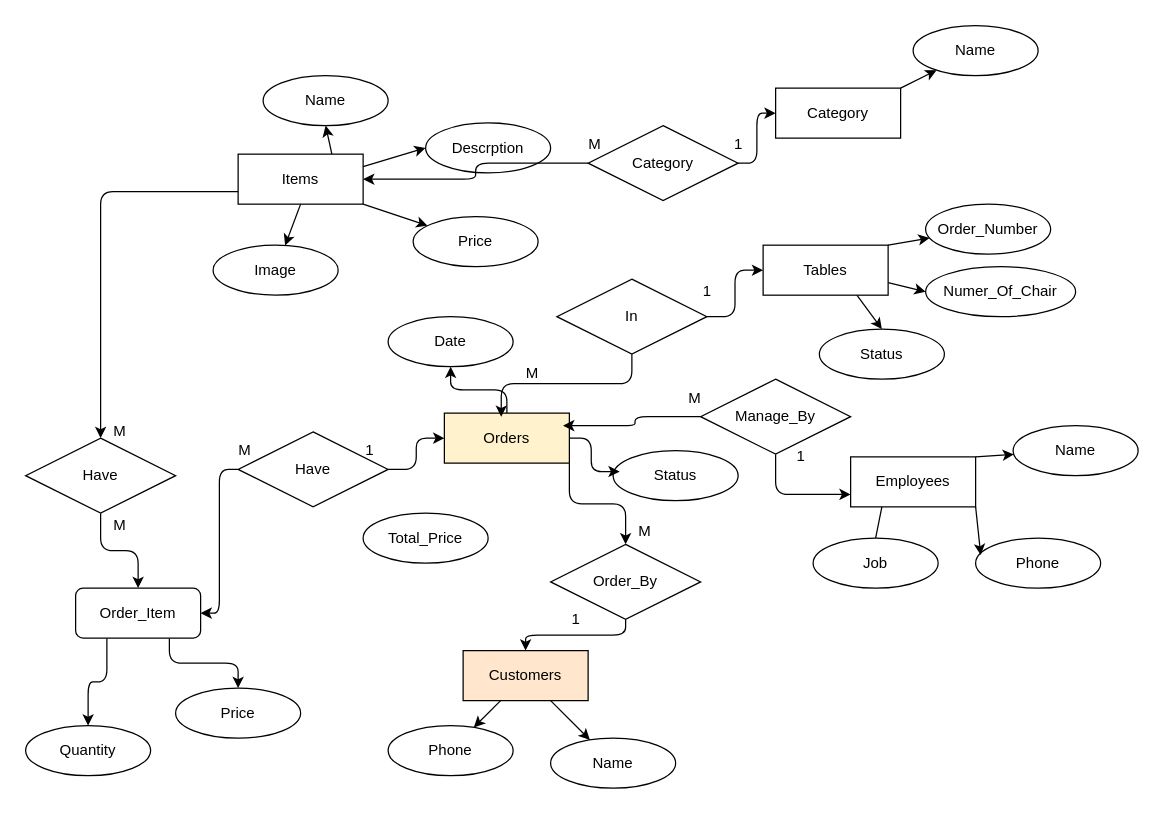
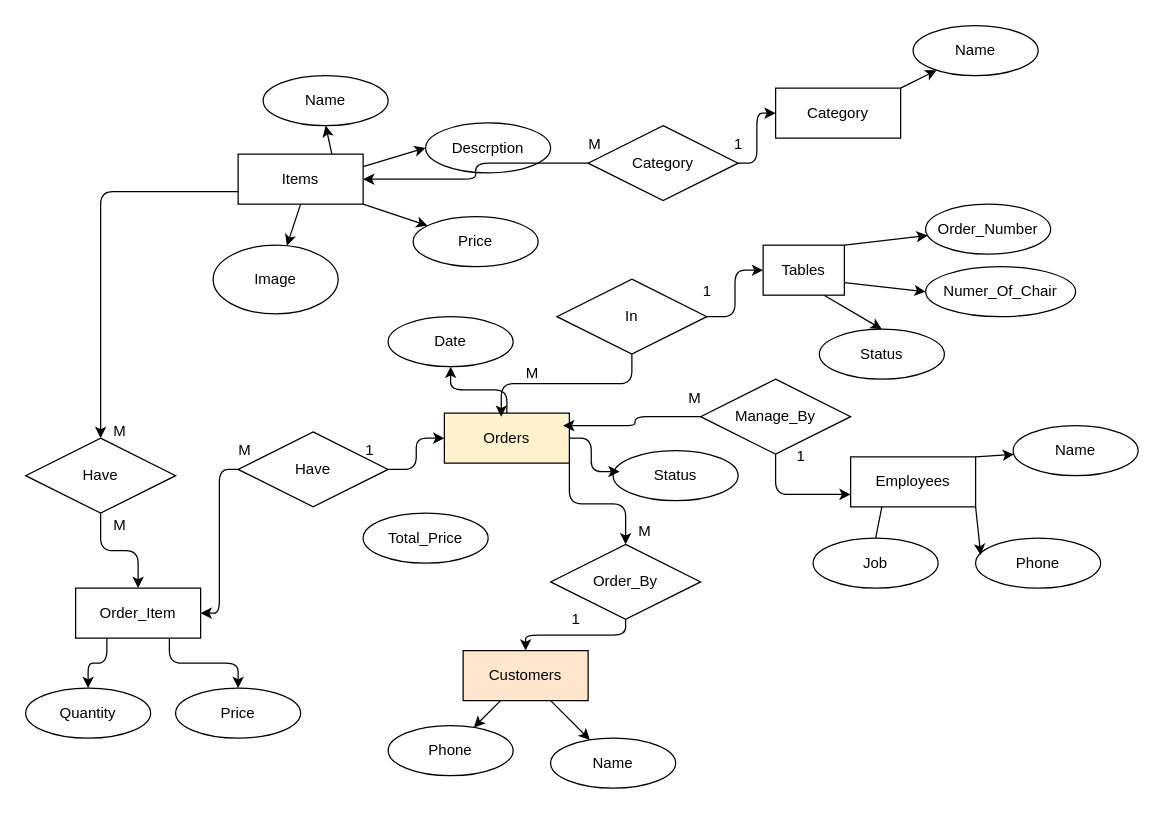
  <mxCell id="0" />
  <mxCell id="1" parent="0" />
  <mxCell id="2" style="edgeStyle=none;html=1;exitX=0.75;exitY=0;exitDx=0;exitDy=0;entryX=0.5;entryY=1;entryDx=0;entryDy=0;" edge="1" parent="1" source="6" target="7"><mxGeometry relative="1" as="geometry" /></mxCell>
  <mxCell id="3" style="edgeStyle=none;html=1;exitX=1;exitY=1;exitDx=0;exitDy=0;" edge="1" parent="1" source="6" target="9"><mxGeometry relative="1" as="geometry" /></mxCell>
  <mxCell id="4" style="edgeStyle=none;html=1;exitX=0.5;exitY=1;exitDx=0;exitDy=0;" edge="1" parent="1" source="6" target="10"><mxGeometry relative="1" as="geometry" /></mxCell>
  <mxCell id="5" style="edgeStyle=orthogonalEdgeStyle;html=1;exitX=0;exitY=0.75;exitDx=0;exitDy=0;" edge="1" parent="1" source="6" target="50"><mxGeometry relative="1" as="geometry" /></mxCell>
  <mxCell id="6" value="Items" style="whiteSpace=wrap;html=1;align=center;" vertex="1" parent="1"><mxGeometry x="190" y="122.82" width="100" height="40" as="geometry" /></mxCell>
  <mxCell id="7" value="Name" style="ellipse;whiteSpace=wrap;html=1;align=center;" vertex="1" parent="1"><mxGeometry x="210" y="60" width="100" height="40" as="geometry" /></mxCell>
  <mxCell id="8" value="Descrption" style="ellipse;whiteSpace=wrap;html=1;align=center;" vertex="1" parent="1"><mxGeometry x="340" y="97.82" width="100" height="40" as="geometry" /></mxCell>
  <mxCell id="9" value="Price" style="ellipse;whiteSpace=wrap;html=1;align=center;" vertex="1" parent="1"><mxGeometry x="330" y="172.82" width="100" height="40" as="geometry" /></mxCell>
- <mxCell id="10" value="Image" style="ellipse;whiteSpace=wrap;html=1;align=center;" vertex="1" parent="1"><mxGeometry x="170" y="195.64" width="100" height="40" as="geometry" /></mxCell>
+ <mxCell id="10" value="Image" style="ellipse;whiteSpace=wrap;html=1;align=center;" vertex="1" parent="1"><mxGeometry x="170" y="195.64" width="100" height="55" as="geometry" /></mxCell>
  <mxCell id="11" style="edgeStyle=none;html=1;exitX=1;exitY=0.25;exitDx=0;exitDy=0;entryX=0;entryY=0.5;entryDx=0;entryDy=0;" edge="1" parent="1" source="6" target="8"><mxGeometry relative="1" as="geometry" /></mxCell>
  <mxCell id="12" style="edgeStyle=none;html=1;exitX=1;exitY=0;exitDx=0;exitDy=0;" edge="1" parent="1" source="13" target="14"><mxGeometry relative="1" as="geometry" /></mxCell>
  <mxCell id="13" value="Category" style="whiteSpace=wrap;html=1;align=center;" vertex="1" parent="1"><mxGeometry x="620" y="70" width="100" height="40" as="geometry" /></mxCell>
  <mxCell id="14" value="Name" style="ellipse;whiteSpace=wrap;html=1;align=center;" vertex="1" parent="1"><mxGeometry x="730" y="20" width="100" height="40" as="geometry" /></mxCell>
  <mxCell id="15" style="edgeStyle=none;html=1;exitX=1;exitY=0;exitDx=0;exitDy=0;" edge="1" parent="1" source="18" target="19"><mxGeometry relative="1" as="geometry" /></mxCell>
  <mxCell id="16" style="edgeStyle=none;html=1;exitX=1;exitY=0.75;exitDx=0;exitDy=0;entryX=0;entryY=0.5;entryDx=0;entryDy=0;" edge="1" parent="1" source="18" target="20"><mxGeometry relative="1" as="geometry" /></mxCell>
  <mxCell id="17" style="edgeStyle=none;html=1;exitX=0.75;exitY=1;exitDx=0;exitDy=0;entryX=0.5;entryY=0;entryDx=0;entryDy=0;" edge="1" parent="1" source="18" target="21"><mxGeometry relative="1" as="geometry" /></mxCell>
- <mxCell id="18" value="Tables" style="whiteSpace=wrap;html=1;align=center;" vertex="1" parent="1"><mxGeometry x="610" y="195.64" width="100" height="40" as="geometry" /></mxCell>
+ <mxCell id="18" value="Tables" style="whiteSpace=wrap;html=1;align=center;" vertex="1" parent="1"><mxGeometry x="610" y="195.64" width="65" height="40" as="geometry" /></mxCell>
  <mxCell id="19" value="Order_Number" style="ellipse;whiteSpace=wrap;html=1;align=center;" vertex="1" parent="1"><mxGeometry x="740" y="162.82" width="100" height="40" as="geometry" /></mxCell>
  <mxCell id="20" value="Numer_Of_Chair" style="ellipse;whiteSpace=wrap;html=1;align=center;" vertex="1" parent="1"><mxGeometry x="740" y="212.82" width="120" height="40" as="geometry" /></mxCell>
  <mxCell id="21" value="Status" style="ellipse;whiteSpace=wrap;html=1;align=center;" vertex="1" parent="1"><mxGeometry x="655" y="262.82" width="100" height="40" as="geometry" /></mxCell>
  <mxCell id="22" value="Status" style="ellipse;whiteSpace=wrap;html=1;align=center;" vertex="1" parent="1"><mxGeometry x="490" y="360" width="100" height="40" as="geometry" /></mxCell>
  <mxCell id="23" value="1" style="text;html=1;align=center;verticalAlign=middle;resizable=0;points=[];autosize=1;strokeColor=none;fillColor=none;" vertex="1" parent="1"><mxGeometry x="550" y="217.82" width="30" height="30" as="geometry" /></mxCell>
  <mxCell id="24" value="M" style="text;html=1;align=center;verticalAlign=middle;resizable=0;points=[];autosize=1;strokeColor=none;fillColor=none;" vertex="1" parent="1"><mxGeometry x="410" y="282.82" width="30" height="30" as="geometry" /></mxCell>
  <mxCell id="25" style="edgeStyle=none;html=1;exitX=0.25;exitY=1;exitDx=0;exitDy=0;entryX=0.5;entryY=0;entryDx=0;entryDy=0;endArrow=none;" edge="1" parent="1" source="27" target="30"><mxGeometry relative="1" as="geometry" /></mxCell>
  <mxCell id="26" style="edgeStyle=none;html=1;exitX=1;exitY=0;exitDx=0;exitDy=0;" edge="1" parent="1" source="27" target="28"><mxGeometry relative="1" as="geometry" /></mxCell>
  <mxCell id="27" value="Employees" style="whiteSpace=wrap;html=1;align=center;" vertex="1" parent="1"><mxGeometry x="680" y="365" width="100" height="40" as="geometry" /></mxCell>
  <mxCell id="28" value="Name" style="ellipse;whiteSpace=wrap;html=1;align=center;" vertex="1" parent="1"><mxGeometry x="810" y="340" width="100" height="40" as="geometry" /></mxCell>
  <mxCell id="29" value="Phone" style="ellipse;whiteSpace=wrap;html=1;align=center;" vertex="1" parent="1"><mxGeometry x="780" y="430" width="100" height="40" as="geometry" /></mxCell>
  <mxCell id="30" value="Job" style="ellipse;whiteSpace=wrap;html=1;align=center;" vertex="1" parent="1"><mxGeometry x="650" y="430" width="100" height="40" as="geometry" /></mxCell>
  <mxCell id="31" style="edgeStyle=none;html=1;exitX=1;exitY=1;exitDx=0;exitDy=0;entryX=0.041;entryY=0.339;entryDx=0;entryDy=0;entryPerimeter=0;" edge="1" parent="1" source="27" target="29"><mxGeometry relative="1" as="geometry" /></mxCell>
  <mxCell id="32" value="" style="edgeStyle=none;html=1;" edge="1" parent="1" source="34" target="35"><mxGeometry relative="1" as="geometry" /></mxCell>
  <mxCell id="33" value="" style="edgeStyle=none;html=1;" edge="1" parent="1" source="34" target="36"><mxGeometry relative="1" as="geometry" /></mxCell>
  <mxCell id="34" value="Customers" style="whiteSpace=wrap;html=1;align=center;fillColor=#ffe6cc;" vertex="1" parent="1"><mxGeometry x="370" y="520" width="100" height="40" as="geometry" /></mxCell>
  <mxCell id="35" value="Name" style="ellipse;whiteSpace=wrap;html=1;align=center;" vertex="1" parent="1"><mxGeometry x="440" y="590" width="100" height="40" as="geometry" /></mxCell>
  <mxCell id="36" value="Phone" style="ellipse;whiteSpace=wrap;html=1;align=center;" vertex="1" parent="1"><mxGeometry x="310" y="580" width="100" height="40" as="geometry" /></mxCell>
  <mxCell id="37" style="edgeStyle=orthogonalEdgeStyle;html=1;" edge="1" parent="1" source="39" target="43"><mxGeometry relative="1" as="geometry" /></mxCell>
  <mxCell id="38" style="edgeStyle=orthogonalEdgeStyle;html=1;exitX=1;exitY=1;exitDx=0;exitDy=0;entryX=0.5;entryY=0;entryDx=0;entryDy=0;" edge="1" parent="1" source="39" target="64"><mxGeometry relative="1" as="geometry" /></mxCell>
  <mxCell id="39" value="Orders" style="whiteSpace=wrap;html=1;align=center;fillColor=#fff2cc;" vertex="1" parent="1"><mxGeometry x="355" y="330" width="100" height="40" as="geometry" /></mxCell>
  <mxCell id="40" style="edgeStyle=orthogonalEdgeStyle;html=1;entryX=0;entryY=0.5;entryDx=0;entryDy=0;" edge="1" parent="1" source="41" target="18"><mxGeometry relative="1" as="geometry" /></mxCell>
  <mxCell id="41" value="In" style="shape=rhombus;perimeter=rhombusPerimeter;whiteSpace=wrap;html=1;align=center;" vertex="1" parent="1"><mxGeometry x="445" y="222.82" width="120" height="60" as="geometry" /></mxCell>
  <mxCell id="42" style="edgeStyle=orthogonalEdgeStyle;html=1;entryX=0.455;entryY=0.073;entryDx=0;entryDy=0;entryPerimeter=0;" edge="1" parent="1" source="41" target="39"><mxGeometry relative="1" as="geometry" /></mxCell>
  <mxCell id="43" value="Date" style="ellipse;whiteSpace=wrap;html=1;align=center;" vertex="1" parent="1"><mxGeometry x="310" y="252.82" width="100" height="40" as="geometry" /></mxCell>
  <mxCell id="44" style="edgeStyle=orthogonalEdgeStyle;html=1;entryX=0.052;entryY=0.419;entryDx=0;entryDy=0;entryPerimeter=0;" edge="1" parent="1" source="39" target="22"><mxGeometry relative="1" as="geometry" /></mxCell>
  <mxCell id="45" value="Total_Price" style="ellipse;whiteSpace=wrap;html=1;align=center;" vertex="1" parent="1"><mxGeometry x="290" y="410" width="100" height="40" as="geometry" /></mxCell>
  <mxCell id="46" style="edgeStyle=orthogonalEdgeStyle;html=1;exitX=0.75;exitY=1;exitDx=0;exitDy=0;entryX=0.5;entryY=0;entryDx=0;entryDy=0;" edge="1" parent="1" source="48" target="70"><mxGeometry relative="1" as="geometry" /></mxCell>
  <mxCell id="47" style="edgeStyle=orthogonalEdgeStyle;html=1;exitX=0.25;exitY=1;exitDx=0;exitDy=0;entryX=0.5;entryY=0;entryDx=0;entryDy=0;" edge="1" parent="1" source="48" target="71"><mxGeometry relative="1" as="geometry" /></mxCell>
- <mxCell id="48" value="Order_Item" style="whiteSpace=wrap;html=1;align=center;rounded=1;" vertex="1" parent="1"><mxGeometry x="60" y="470" width="100" height="40" as="geometry" /></mxCell>
+ <mxCell id="48" value="Order_Item" style="whiteSpace=wrap;html=1;align=center;" vertex="1" parent="1"><mxGeometry x="60" y="470" width="100" height="40" as="geometry" /></mxCell>
  <mxCell id="49" style="edgeStyle=orthogonalEdgeStyle;html=1;" edge="1" parent="1" source="50" target="48"><mxGeometry relative="1" as="geometry" /></mxCell>
  <mxCell id="50" value="Have" style="shape=rhombus;perimeter=rhombusPerimeter;whiteSpace=wrap;html=1;align=center;" vertex="1" parent="1"><mxGeometry x="20" y="350" width="120" height="60" as="geometry" /></mxCell>
  <mxCell id="51" value="M" style="text;html=1;align=center;verticalAlign=middle;resizable=0;points=[];autosize=1;strokeColor=none;fillColor=none;" vertex="1" parent="1"><mxGeometry y="330" width="30" height="30" as="geometry" x="80" /></mxCell>
  <mxCell id="52" value="M" style="text;html=1;align=center;verticalAlign=middle;resizable=0;points=[];autosize=1;strokeColor=none;fillColor=none;" vertex="1" parent="1"><mxGeometry y="405" width="30" height="30" as="geometry" x="80" /></mxCell>
  <mxCell id="53" style="edgeStyle=orthogonalEdgeStyle;html=1;exitX=0;exitY=0.5;exitDx=0;exitDy=0;entryX=1;entryY=0.5;entryDx=0;entryDy=0;" edge="1" parent="1" source="55" target="48"><mxGeometry relative="1" as="geometry" /></mxCell>
  <mxCell id="54" style="edgeStyle=orthogonalEdgeStyle;html=1;exitX=1;exitY=0.5;exitDx=0;exitDy=0;entryX=0;entryY=0.5;entryDx=0;entryDy=0;" edge="1" parent="1" source="55" target="39"><mxGeometry relative="1" as="geometry" /></mxCell>
  <mxCell id="55" value="Have" style="shape=rhombus;perimeter=rhombusPerimeter;whiteSpace=wrap;html=1;align=center;" vertex="1" parent="1"><mxGeometry x="190" y="345" width="120" height="60" as="geometry" /></mxCell>
  <mxCell id="56" value="1" style="text;html=1;align=center;verticalAlign=middle;resizable=0;points=[];autosize=1;strokeColor=none;fillColor=none;" vertex="1" parent="1"><mxGeometry x="280" y="345" width="30" height="30" as="geometry" /></mxCell>
  <mxCell id="57" value="M" style="text;html=1;align=center;verticalAlign=middle;resizable=0;points=[];autosize=1;strokeColor=none;fillColor=none;" vertex="1" parent="1"><mxGeometry x="180" y="345" width="30" height="30" as="geometry" /></mxCell>
  <mxCell id="58" style="edgeStyle=orthogonalEdgeStyle;html=1;entryX=1;entryY=0.5;entryDx=0;entryDy=0;" edge="1" parent="1" source="60" target="6"><mxGeometry relative="1" as="geometry" /></mxCell>
  <mxCell id="59" style="edgeStyle=orthogonalEdgeStyle;html=1;entryX=0;entryY=0.5;entryDx=0;entryDy=0;" edge="1" parent="1" source="60" target="13"><mxGeometry relative="1" as="geometry" /></mxCell>
  <mxCell id="60" value="Category" style="shape=rhombus;perimeter=rhombusPerimeter;whiteSpace=wrap;html=1;align=center;" vertex="1" parent="1"><mxGeometry x="470" y="100" width="120" height="60" as="geometry" /></mxCell>
  <mxCell id="61" value="1" style="text;html=1;align=center;verticalAlign=middle;resizable=0;points=[];autosize=1;strokeColor=none;fillColor=none;" vertex="1" parent="1"><mxGeometry x="575" y="100" width="30" height="30" as="geometry" /></mxCell>
  <mxCell id="62" value="M" style="text;html=1;align=center;verticalAlign=middle;resizable=0;points=[];autosize=1;strokeColor=none;fillColor=none;" vertex="1" parent="1"><mxGeometry x="460" y="100" width="30" height="30" as="geometry" /></mxCell>
  <mxCell id="63" style="edgeStyle=orthogonalEdgeStyle;html=1;exitX=0.5;exitY=1;exitDx=0;exitDy=0;entryX=0.5;entryY=0;entryDx=0;entryDy=0;" edge="1" parent="1" source="64" target="34"><mxGeometry relative="1" as="geometry" /></mxCell>
  <mxCell id="64" value="Order_By" style="shape=rhombus;perimeter=rhombusPerimeter;whiteSpace=wrap;html=1;align=center;" vertex="1" parent="1"><mxGeometry x="440" y="435" width="120" height="60" as="geometry" /></mxCell>
  <mxCell id="65" value="M" style="text;html=1;align=center;verticalAlign=middle;resizable=0;points=[];autosize=1;strokeColor=none;fillColor=none;" vertex="1" parent="1"><mxGeometry x="500" y="410" width="30" height="30" as="geometry" /></mxCell>
  <mxCell id="66" value="1" style="text;html=1;align=center;verticalAlign=middle;resizable=0;points=[];autosize=1;strokeColor=none;fillColor=none;" vertex="1" parent="1"><mxGeometry x="445" y="480" width="30" height="30" as="geometry" /></mxCell>
  <mxCell id="67" style="edgeStyle=orthogonalEdgeStyle;html=1;entryX=0;entryY=0.75;entryDx=0;entryDy=0;" edge="1" parent="1" source="68" target="27"><mxGeometry relative="1" as="geometry"><mxPoint x="740" y="360" as="targetPoint" /></mxGeometry></mxCell>
  <mxCell id="68" value="Manage_By" style="shape=rhombus;perimeter=rhombusPerimeter;whiteSpace=wrap;html=1;align=center;" vertex="1" parent="1"><mxGeometry x="560" y="302.82" width="120" height="60" as="geometry" /></mxCell>
  <mxCell id="69" style="edgeStyle=orthogonalEdgeStyle;html=1;entryX=0.95;entryY=0.25;entryDx=0;entryDy=0;entryPerimeter=0;" edge="1" parent="1" source="68" target="39"><mxGeometry relative="1" as="geometry" /></mxCell>
  <mxCell id="70" value="Price" style="ellipse;whiteSpace=wrap;html=1;align=center;" vertex="1" parent="1"><mxGeometry x="140" y="550" width="100" height="40" as="geometry" /></mxCell>
- <mxCell id="71" value="Quantity" style="ellipse;whiteSpace=wrap;html=1;align=center;" vertex="1" parent="1"><mxGeometry x="20" y="580" width="100" height="40" as="geometry" /></mxCell>
+ <mxCell id="71" value="Quantity" style="ellipse;whiteSpace=wrap;html=1;align=center;" vertex="1" parent="1"><mxGeometry x="20" y="550" width="100" height="40" as="geometry" /></mxCell>
  <mxCell id="72" value="M" style="text;html=1;align=center;verticalAlign=middle;resizable=0;points=[];autosize=1;strokeColor=none;fillColor=none;" vertex="1" parent="1"><mxGeometry x="540" y="302.82" width="30" height="30" as="geometry" /></mxCell>
  <mxCell id="73" value="1" style="text;html=1;align=center;verticalAlign=middle;resizable=0;points=[];autosize=1;strokeColor=none;fillColor=none;" vertex="1" parent="1"><mxGeometry x="625" y="350" width="30" height="30" as="geometry" /></mxCell>
